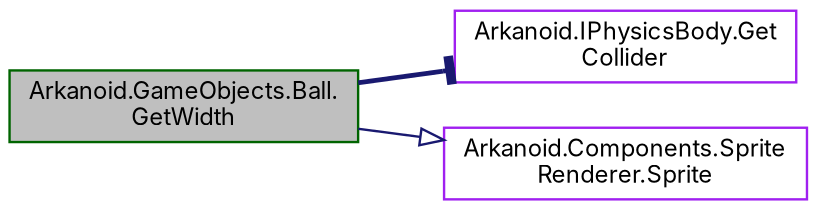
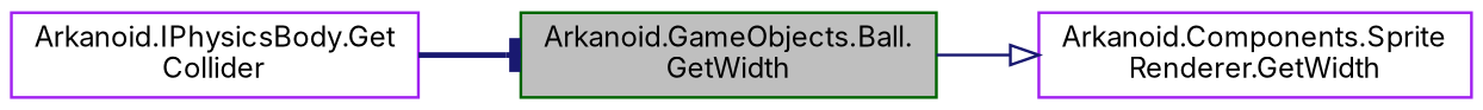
  digraph {
    fontname=Inter
    rankdir=LR
    node [color=purple fillcolor=white fontname=Inter fontsize=10 shape=record style=filled]
    edge [color=midnightblue fontname=Inter fontsize=10 labelfontname=Helvetica labelfontsize=10]
    n1 [color=darkgreen fillcolor=grey75 fontcolor=black height=0.2 label="Arkanoid.GameObjects.Ball.\lGetWidth" width=0.4]
    n2 [height=0.2 label="Arkanoid.IPhysicsBody.Get\lCollider" width=0.4]
-   n3 [height=0.2 label="Arkanoid.Components.Sprite\lRenderer.Sprite" width=0.4]
-   n1 -> n2 [arrowhead=tee style=bold]
+   n3 [height=0.2 label="Arkanoid.Components.Sprite\lRenderer.GetWidth" width=0.4]
+   n2 -> n1 [arrowhead=tee style=bold]
    n1 -> n3 [arrowhead=onormal style=solid]
  }
